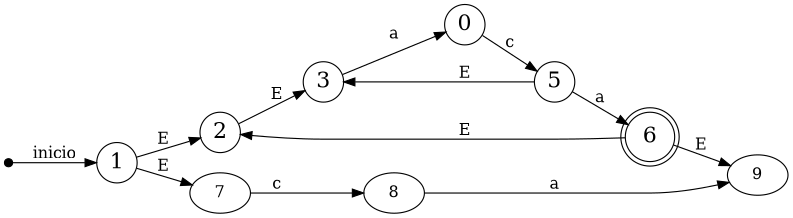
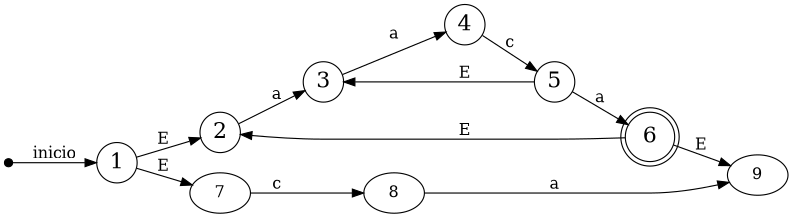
  digraph {
    rankdir=LR
    node [fixedsize=true fontsize=20 shape=circle]
    1 [width=0.5]
    2 [width=0.5]
    3 [width=0.5]
-   4 [width=0.5 label=0]
+   4 [width=0.5]
    5 [width=0.5]
    6 [shape=doublecircle width=0.5]
    inicio [shape=point width=0.1 fixedsize=""]
    7 [fixedsize="" fontsize="" shape=""]
    9 [fixedsize="" fontsize="" shape=""]
    8 [fixedsize="" fontsize="" shape=""]
    subgraph sub_1 {
      1
      2
      3
      4
      5
      6
      inicio
    }
    1 -> 2 [label=E]
    1 -> 7 [label=E]
-   2 -> 3 [label=E]
+   2 -> 3 [label=a]
    3 -> 4 [label=a]
    4 -> 5 [label=c]
    5 -> 3 [label=E]
    5 -> 6 [label=a]
    6 -> 2 [label=E]
    6 -> 9 [label=E]
    inicio -> 1 [label=inicio]
    7 -> 8 [label=c]
    8 -> 9 [label=a]
  }
